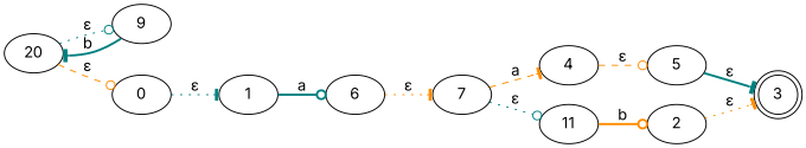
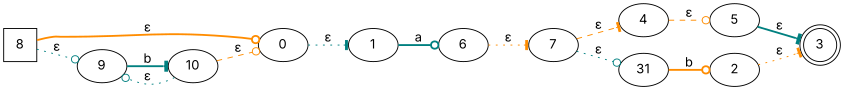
  digraph {
    fontname=Inter
    rankdir=LR
    node [fontname=Inter]
    edge [arrowhead=odot color=teal fontname=Inter style=dotted]
    0
    1
    6
    7
    3 [shape=doublecircle]
    2
    4
    5
-   11
+   11 [label=31]
+   8 [shape=square]
    9
-   10 [label=20]
+   10
    0 -> 1 [arrowhead=tee label="ɛ"]
    1 -> 6 [label=a style=bold]
    6 -> 7 [arrowhead=tee color=darkorange label="ɛ"]
-   7 -> 4 [arrowhead=tee color=darkorange label=a style=dashed]
+   7 -> 4 [arrowhead=tee color=darkorange label="ɛ" style=dashed]
    7 -> 11 [label="ɛ"]
    2 -> 3 [arrowhead=tee color=darkorange label="ɛ"]
    4 -> 5 [color=darkorange label="ɛ" style=dashed]
    5 -> 3 [arrowhead=tee label="ɛ" style=bold]
    11 -> 2 [color=darkorange label=b style=bold]
+   8 -> 0 [color=darkorange label="ɛ" style=bold]
+   8 -> 9 [label="ɛ"]
    9 -> 10 [arrowhead=tee label=b style=bold]
    10 -> 0 [color=darkorange label="ɛ" style=dashed]
    10 -> 9 [label="ɛ"]
  }
